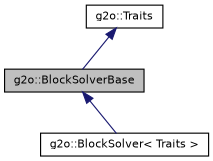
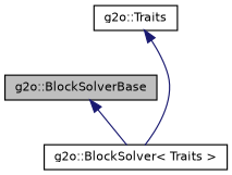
  digraph {
    node [color=black fillcolor=white fontname=Helvetica fontsize=10 shape=record style=filled]
    edge [color=midnightblue dir=back fontname=Helvetica fontsize=10 labelfontname=Helvetica labelfontsize=10 style=solid]
    n1 [fillcolor=grey75 fontcolor=black height=0.2 label="g2o::BlockSolverBase" width=0.4]
    n2 [height=0.2 label="g2o::BlockSolver\< Traits \>" width=0.4]
    n3 [height=0.2 label="g2o::Traits" width=0.4]
    n1 -> n2
-   n3 -> n1
+   n3 -> n2
  }
